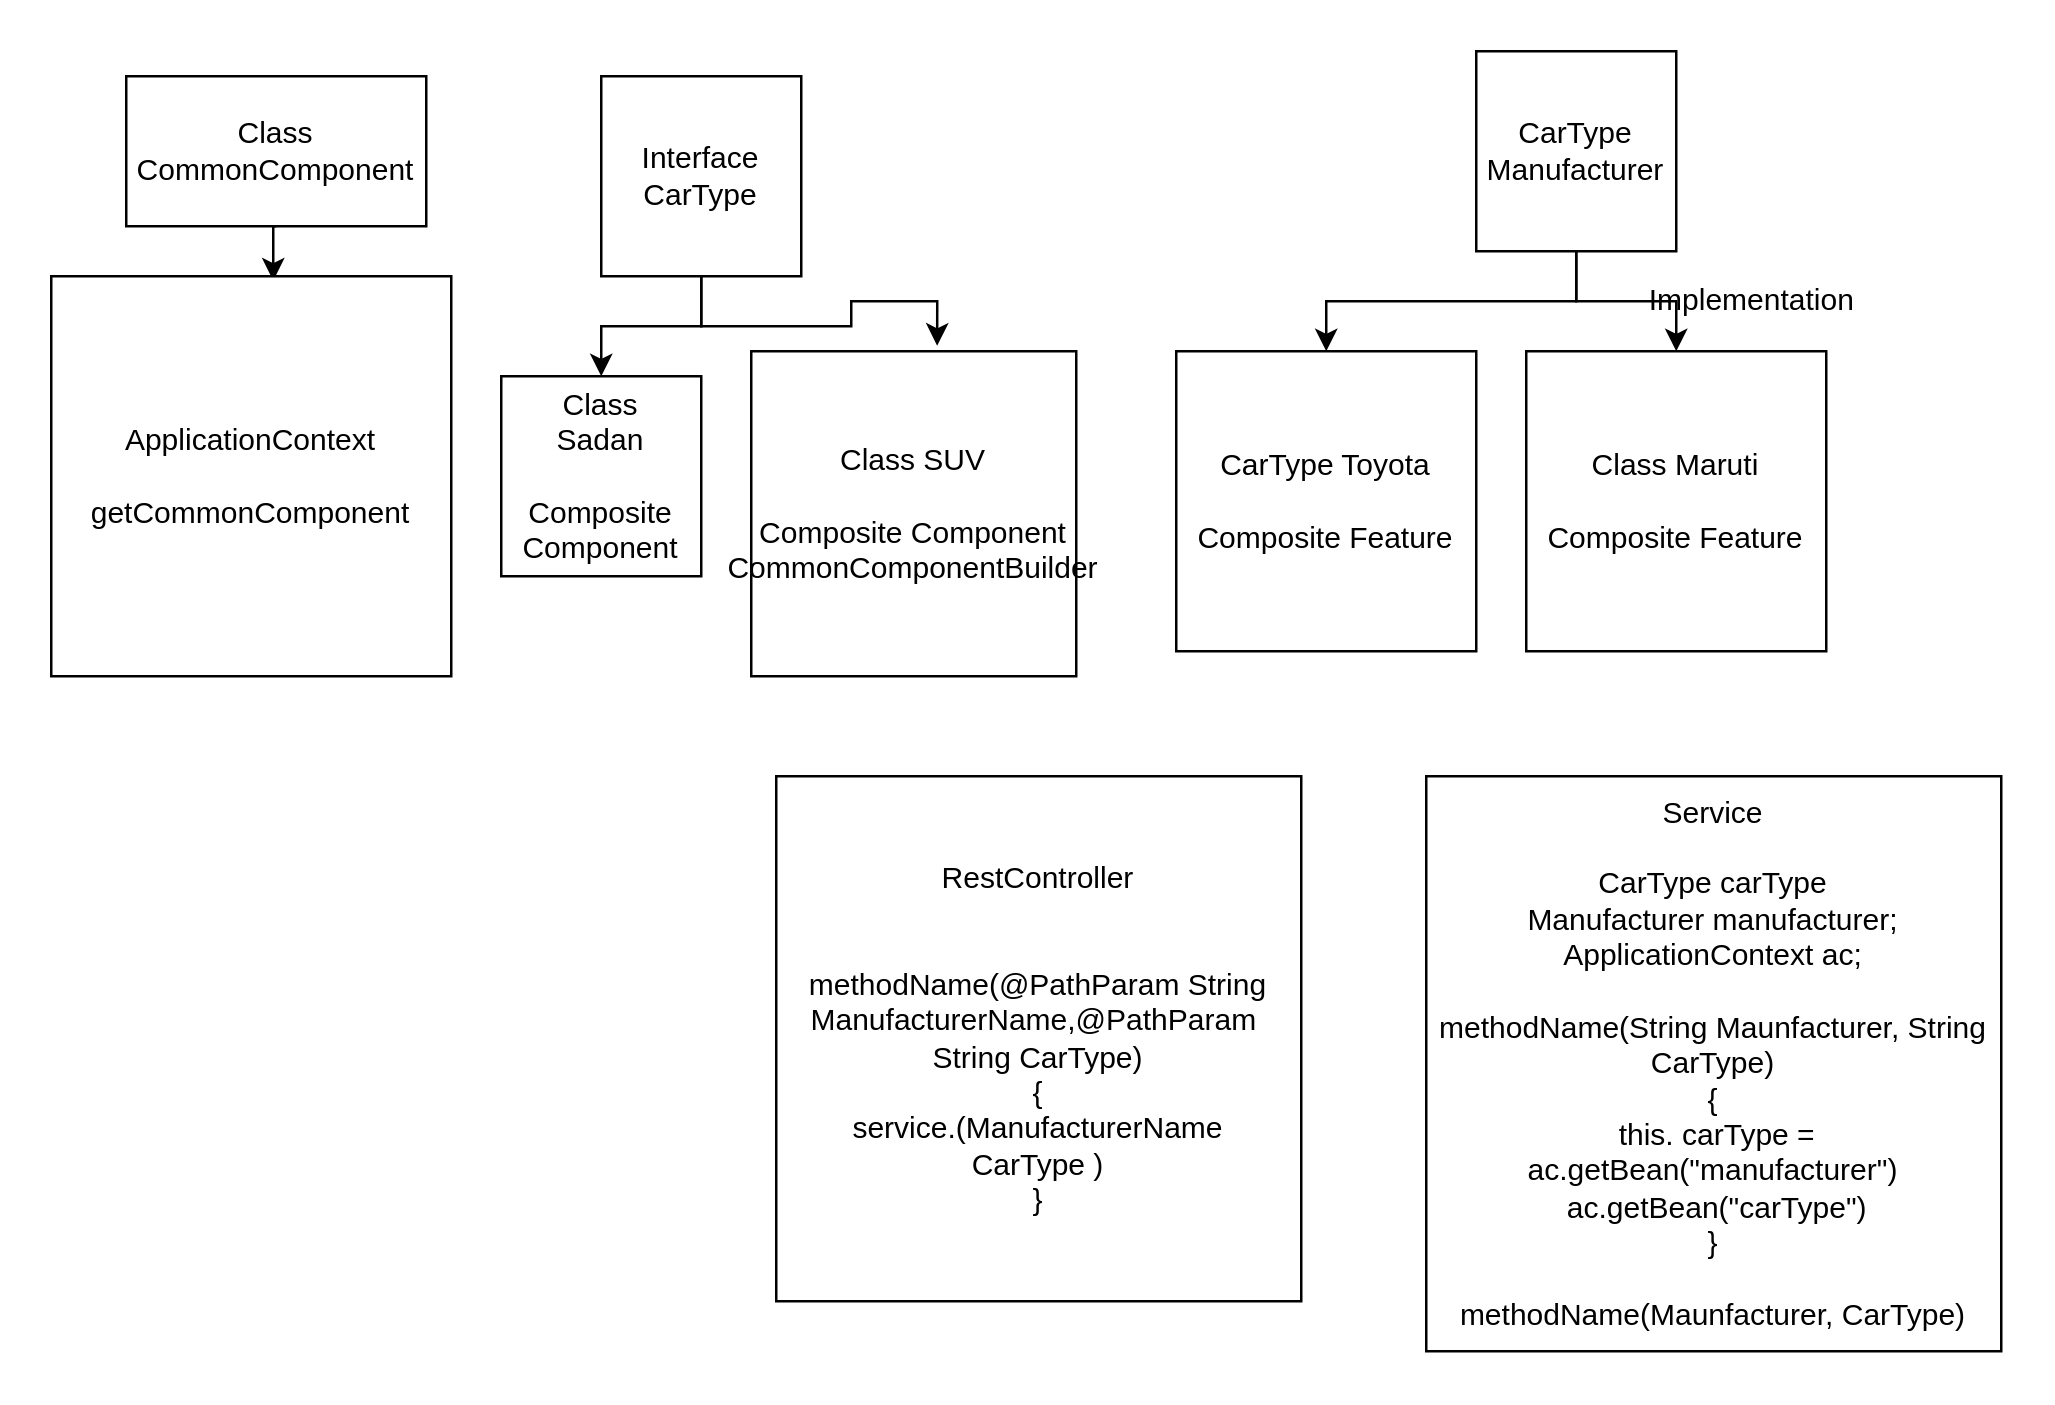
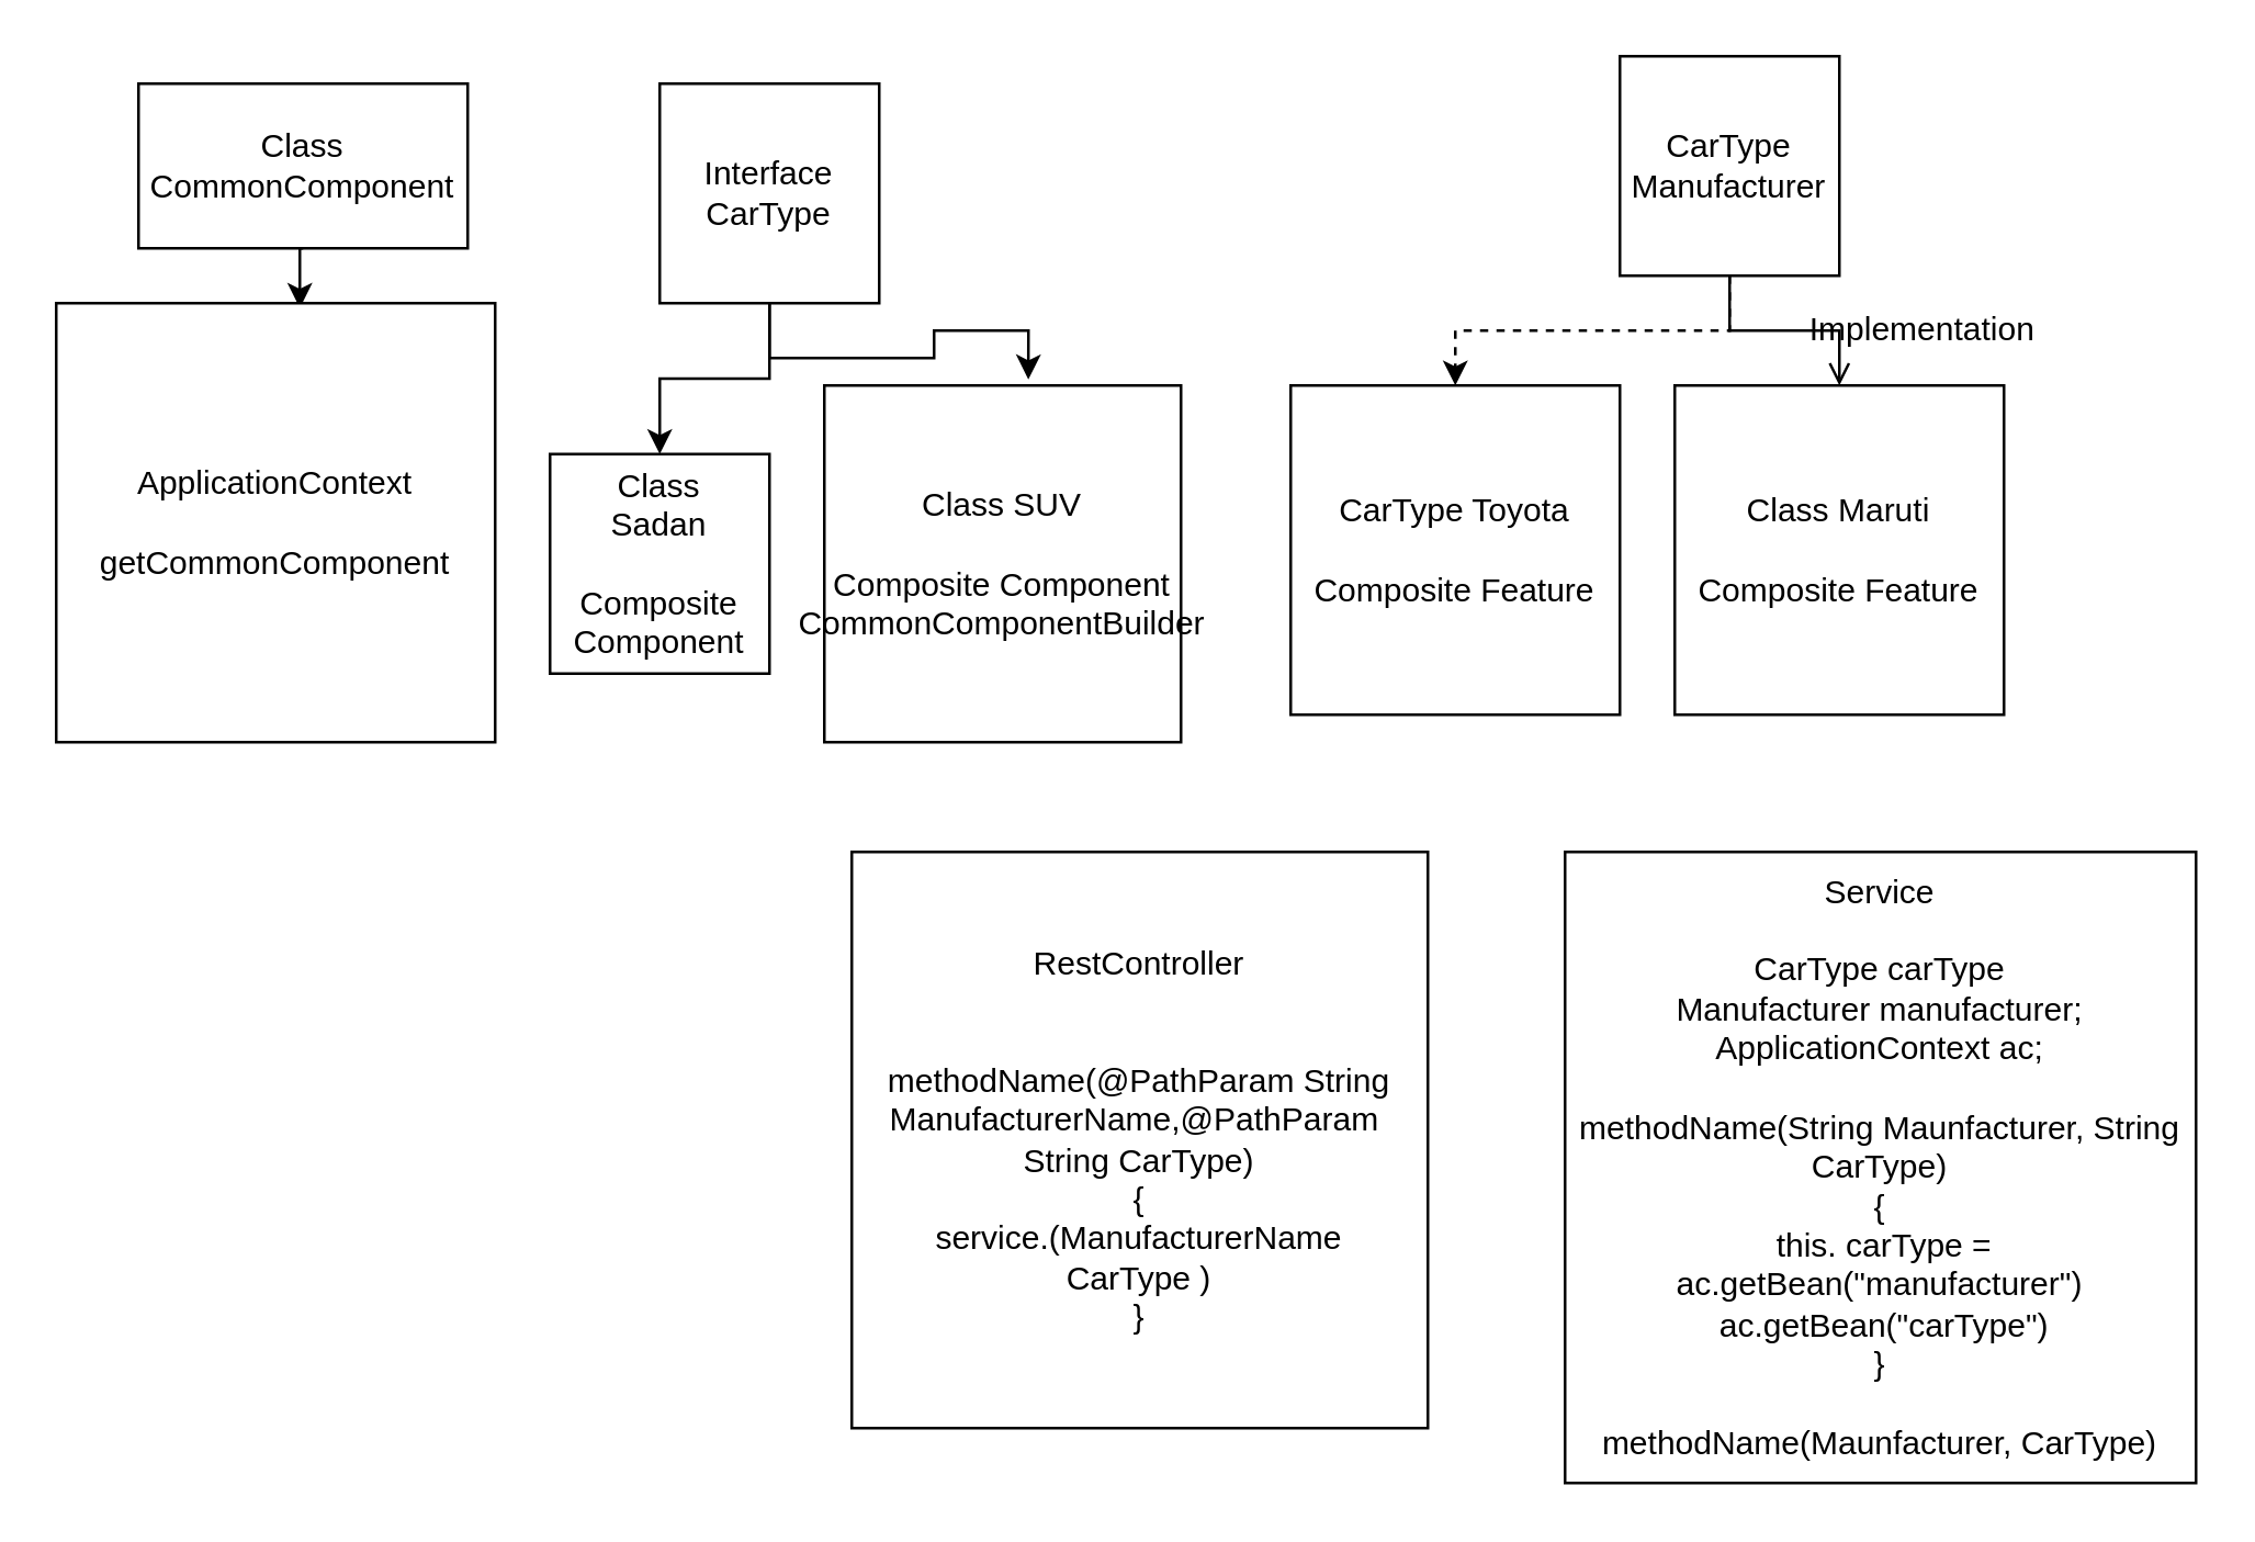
  <mxCell id="0" />
  <mxCell id="1" parent="0" />
  <mxCell id="2" style="edgeStyle=orthogonalEdgeStyle;rounded=0;orthogonalLoop=1;jettySize=auto;html=1;exitX=0.5;exitY=1;exitDx=0;exitDy=0;entryX=0.555;entryY=0.011;entryDx=0;entryDy=0;entryPerimeter=0;" edge="1" parent="1" source="3" target="4"><mxGeometry relative="1" as="geometry" /></mxCell>
  <mxCell id="3" value="Class &lt;br&gt;CommonComponent" style="whiteSpace=wrap;html=1;" vertex="1" parent="1"><mxGeometry x="50" y="30" width="120" height="60" as="geometry" /></mxCell>
  <mxCell id="4" value="ApplicationContext&lt;br&gt;&lt;br&gt;getCommonComponent" style="whiteSpace=wrap;html=1;aspect=fixed;" vertex="1" parent="1"><mxGeometry x="20" y="110" width="160" height="160" as="geometry" /></mxCell>
  <mxCell id="5" style="edgeStyle=orthogonalEdgeStyle;rounded=0;orthogonalLoop=1;jettySize=auto;html=1;exitX=0.5;exitY=1;exitDx=0;exitDy=0;entryX=0.572;entryY=-0.017;entryDx=0;entryDy=0;entryPerimeter=0;" edge="1" parent="1" source="7" target="9"><mxGeometry relative="1" as="geometry" /></mxCell>
  <mxCell id="6" style="edgeStyle=orthogonalEdgeStyle;rounded=0;orthogonalLoop=1;jettySize=auto;html=1;exitX=0.5;exitY=1;exitDx=0;exitDy=0;entryX=0.5;entryY=0;entryDx=0;entryDy=0;" edge="1" parent="1" source="7" target="8"><mxGeometry relative="1" as="geometry" /></mxCell>
  <mxCell id="7" value="Interface &lt;br&gt;CarType" style="whiteSpace=wrap;html=1;aspect=fixed;" vertex="1" parent="1"><mxGeometry x="240" y="30" width="80" height="80" as="geometry" /></mxCell>
- <mxCell id="8" value="Class &lt;br&gt;Sadan&lt;br&gt;&lt;br&gt;Composite Component" style="whiteSpace=wrap;html=1;aspect=fixed;" vertex="1" parent="1"><mxGeometry x="200" y="150" width="80" height="80" as="geometry" /></mxCell>
+ <mxCell id="8" value="Class &lt;br&gt;Sadan&lt;br&gt;&lt;br&gt;Composite Component" style="whiteSpace=wrap;html=1;aspect=fixed;" vertex="1" parent="1"><mxGeometry x="200" y="165" width="80" height="80" as="geometry" /></mxCell>
  <mxCell id="9" value="Class&amp;nbsp;SUV&lt;br&gt;&lt;br&gt;Composite Component&lt;br&gt;CommonComponentBuilder" style="whiteSpace=wrap;html=1;aspect=fixed;" vertex="1" parent="1"><mxGeometry x="300" y="140" width="130" height="130" as="geometry" /></mxCell>
- <mxCell id="10" style="edgeStyle=orthogonalEdgeStyle;rounded=0;orthogonalLoop=1;jettySize=auto;html=1;exitX=0.5;exitY=1;exitDx=0;exitDy=0;entryX=0.5;entryY=0;entryDx=0;entryDy=0;" edge="1" parent="1" source="12" target="14"><mxGeometry relative="1" as="geometry" /></mxCell>
- <mxCell id="11" style="edgeStyle=orthogonalEdgeStyle;rounded=0;orthogonalLoop=1;jettySize=auto;html=1;exitX=0.5;exitY=1;exitDx=0;exitDy=0;entryX=0.5;entryY=0;entryDx=0;entryDy=0;" edge="1" parent="1" source="12" target="13"><mxGeometry relative="1" as="geometry" /></mxCell>
+ <mxCell id="10" style="edgeStyle=orthogonalEdgeStyle;rounded=0;orthogonalLoop=1;jettySize=auto;html=1;exitX=0.5;exitY=1;exitDx=0;exitDy=0;entryX=0.5;entryY=0;entryDx=0;entryDy=0;endArrow=open;" edge="1" parent="1" source="12" target="14"><mxGeometry relative="1" as="geometry" /></mxCell>
+ <mxCell id="11" style="edgeStyle=orthogonalEdgeStyle;rounded=0;orthogonalLoop=1;jettySize=auto;html=1;exitX=0.5;exitY=1;exitDx=0;exitDy=0;entryX=0.5;entryY=0;entryDx=0;entryDy=0;dashed=1;" edge="1" parent="1" source="12" target="13"><mxGeometry relative="1" as="geometry" /></mxCell>
  <mxCell id="12" value="CarType&lt;br&gt;Manufacturer" style="whiteSpace=wrap;html=1;aspect=fixed;" vertex="1" parent="1"><mxGeometry x="590" y="20" width="80" height="80" as="geometry" /></mxCell>
  <mxCell id="13" value="CarType Toyota&lt;br&gt;&lt;br&gt;Composite Feature" style="whiteSpace=wrap;html=1;aspect=fixed;" vertex="1" parent="1"><mxGeometry x="470" y="140" width="120" height="120" as="geometry" /></mxCell>
  <mxCell id="14" value="Class Maruti&lt;br&gt;&lt;br&gt;Composite Feature" style="whiteSpace=wrap;html=1;aspect=fixed;" vertex="1" parent="1"><mxGeometry x="610" y="140" width="120" height="120" as="geometry" /></mxCell>
  <mxCell id="15" value="RestController&lt;br&gt;&lt;br&gt;&lt;br&gt;methodName(@PathParam String ManufacturerName,@PathParam&amp;nbsp;&lt;br&gt;String CarType)&lt;br&gt;{&lt;br&gt;&lt;span&gt;&#09;&lt;/span&gt;service.(ManufacturerName&lt;br&gt;CarType&amp;nbsp;)&lt;br&gt;}" style="whiteSpace=wrap;html=1;aspect=fixed;" vertex="1" parent="1"><mxGeometry x="310" y="310" width="210" height="210" as="geometry" /></mxCell>
  <mxCell id="16" value="Implementation&lt;br&gt;" style="text;html=1;align=center;verticalAlign=middle;resizable=0;points=[];autosize=1;strokeColor=none;fillColor=none;" vertex="1" parent="1"><mxGeometry x="650" y="110" width="100" height="20" as="geometry" /></mxCell>
  <mxCell id="17" value="Service&lt;br&gt;&lt;br&gt;CarType carType&lt;br&gt;Manufacturer manufacturer;&lt;br&gt;ApplicationContext ac;&lt;br&gt;&lt;br&gt;methodName(String Maunfacturer, String CarType)&lt;br&gt;{&lt;br&gt;&amp;nbsp;this. carType = ac.getBean(&quot;manufacturer&quot;)&lt;br&gt;&amp;nbsp;ac.getBean(&quot;carType&quot;)&lt;br&gt;}&lt;br&gt;&lt;br&gt;methodName(Maunfacturer, CarType)" style="whiteSpace=wrap;html=1;aspect=fixed;" vertex="1" parent="1"><mxGeometry x="570" y="310" width="230" height="230" as="geometry" /></mxCell>
